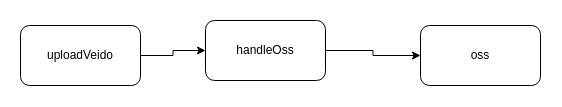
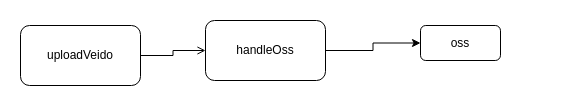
  <mxCell id="0" />
  <mxCell id="1" parent="0" />
- <mxCell id="2" style="edgeStyle=orthogonalEdgeStyle;rounded=0;orthogonalLoop=1;jettySize=auto;html=1;entryX=0;entryY=0.5;entryDx=0;entryDy=0;" edge="1" parent="1" source="3" target="5"><mxGeometry relative="1" as="geometry" /></mxCell>
+ <mxCell id="2" style="edgeStyle=orthogonalEdgeStyle;rounded=0;orthogonalLoop=1;jettySize=auto;html=1;entryX=0;entryY=0.5;entryDx=0;entryDy=0;endArrow=open;" edge="1" parent="1" source="3" target="5"><mxGeometry relative="1" as="geometry" /></mxCell>
  <mxCell id="3" value="uploadVeido" style="rounded=1;whiteSpace=wrap;html=1;" vertex="1" parent="1"><mxGeometry x="20" y="25" width="120" height="60" as="geometry" /></mxCell>
  <mxCell id="4" style="edgeStyle=orthogonalEdgeStyle;rounded=0;orthogonalLoop=1;jettySize=auto;html=1;entryX=0;entryY=0.5;entryDx=0;entryDy=0;" edge="1" parent="1" source="5" target="6"><mxGeometry relative="1" as="geometry" /></mxCell>
  <mxCell id="5" value="handleOss" style="rounded=1;whiteSpace=wrap;html=1;" vertex="1" parent="1"><mxGeometry x="205" y="20" width="120" height="60" as="geometry" /></mxCell>
- <mxCell id="6" value="oss" style="rounded=1;whiteSpace=wrap;html=1;" vertex="1" parent="1"><mxGeometry x="420" y="25" width="120" height="60" as="geometry" /></mxCell>
+ <mxCell id="6" value="oss" style="rounded=1;whiteSpace=wrap;html=1;" vertex="1" parent="1"><mxGeometry x="420" y="25" width="80" height="35" as="geometry" /></mxCell>
